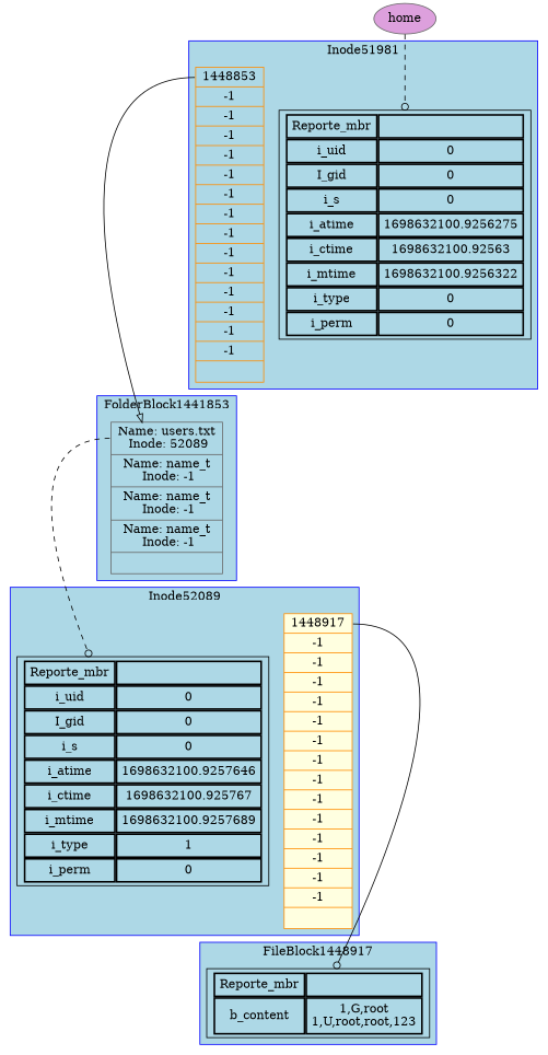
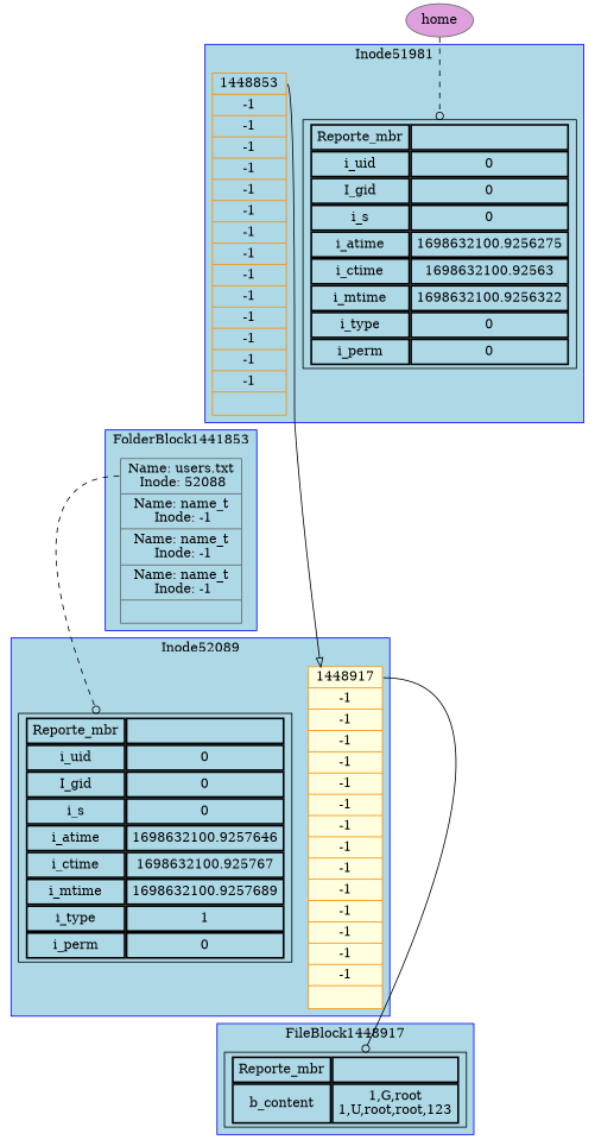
  digraph {
    node [shape=box style=filled]
    edge [arrowhead=odot style=solid tailport=content0]
    n1 [label=<<TABLE BORDER="0" CELLBORDER="2" CELLSPACING="0" CELLPADDING="5"> <TR>    <TD>Reporte_mbr</TD>    <TD> </TD> </TR> <TR> <TD>i_uid</TD> <TD>0</TD> </TR> <TR> <TD>I_gid</TD> <TD>0</TD> </TR> <TR> <TD>i_s</TD> <TD>0</TD> </TR> <TR> <TD>i_atime</TD> <TD>1698632100.9256275</TD> </TR> <TR> <TD>i_ctime</TD> <TD>1698632100.92563</TD> </TR> <TR> <TD>i_mtime</TD> <TD>1698632100.9256322</TD> </TR> <TR> <TD>i_type</TD> <TD>0</TD> </TR> <TR> <TD>i_perm</TD> <TD>0</TD> </TR> </TABLE>> style=""]
    n2 [color=darkorange fillcolor=lightblue label="{<content0> 1448853|<content1> -1|<content2> -1|<content3> -1|<content4> -1|<content5> -1|<content6> -1|<content7> -1|<content8> -1|<content9> -1|<content10> -1|<content11> -1|<content12> -1|<content13> -1|<content14> -1|\n}" shape=record]
-   n3 [color=gray40 fillcolor=lightblue label="{<content0> Name: users.txt\n Inode: 52089|<content1> Name: name_t\n Inode: -1|<content2> Name: name_t\n Inode: -1|<content3> Name: name_t\n Inode: -1|\n}" shape=record]
+   n3 [color=gray40 fillcolor=lightblue label="{<content0> Name: users.txt\n Inode: 52088|<content1> Name: name_t\n Inode: -1|<content2> Name: name_t\n Inode: -1|<content3> Name: name_t\n Inode: -1|\n}" shape=record]
    n4 [label=<<TABLE BORDER="0" CELLBORDER="2" CELLSPACING="0" CELLPADDING="5"> <TR>    <TD>Reporte_mbr</TD>    <TD> </TD> </TR> <TR> <TD>i_uid</TD> <TD>0</TD> </TR> <TR> <TD>I_gid</TD> <TD>0</TD> </TR> <TR> <TD>i_s</TD> <TD>0</TD> </TR> <TR> <TD>i_atime</TD> <TD>1698632100.9257646</TD> </TR> <TR> <TD>i_ctime</TD> <TD>1698632100.925767</TD> </TR> <TR> <TD>i_mtime</TD> <TD>1698632100.9257689</TD> </TR> <TR> <TD>i_type</TD> <TD>1</TD> </TR> <TR> <TD>i_perm</TD> <TD>0</TD> </TR> </TABLE>> style=""]
    n5 [color=darkorange fillcolor=lightyellow label="{<content0> 1448917|<content1> -1|<content2> -1|<content3> -1|<content4> -1|<content5> -1|<content6> -1|<content7> -1|<content8> -1|<content9> -1|<content10> -1|<content11> -1|<content12> -1|<content13> -1|<content14> -1|\n}" shape=record]
    n6 [label=<<TABLE BORDER="0" CELLBORDER="2" CELLSPACING="0" CELLPADDING="5"> <TR>    <TD>Reporte_mbr</TD>    <TD> </TD> </TR> <TR> <TD>b_content</TD> <TD>1,G,root<BR/>1,U,root,root,123<BR/></TD> </TR> </TABLE>> style=""]
    home [color=gray40 fillcolor=plum shape=""]
    subgraph cluster_1 {
      color=blue
      fillcolor=lightblue
      label=Inode51981
      style=filled
      n1
      n2
    }
    subgraph cluster_2 {
      color=blue
      fillcolor=lightblue
      label=FolderBlock1441853
      style=filled
      n3
    }
    subgraph cluster_3 {
      color=blue
      fillcolor=lightblue
      label=Inode52089
      style=filled
      n4
      n5
    }
    subgraph cluster_4 {
      color=blue
      fillcolor=lightblue
      label=FileBlock1448917
      style=filled
      n6
    }
-   n2 -> n3 [arrowhead=onormal]
+   n2 -> n5 [arrowhead=onormal]
    n3 -> n4 [style=dashed]
    n5 -> n6
    home -> n1 [style=dashed]
  }
